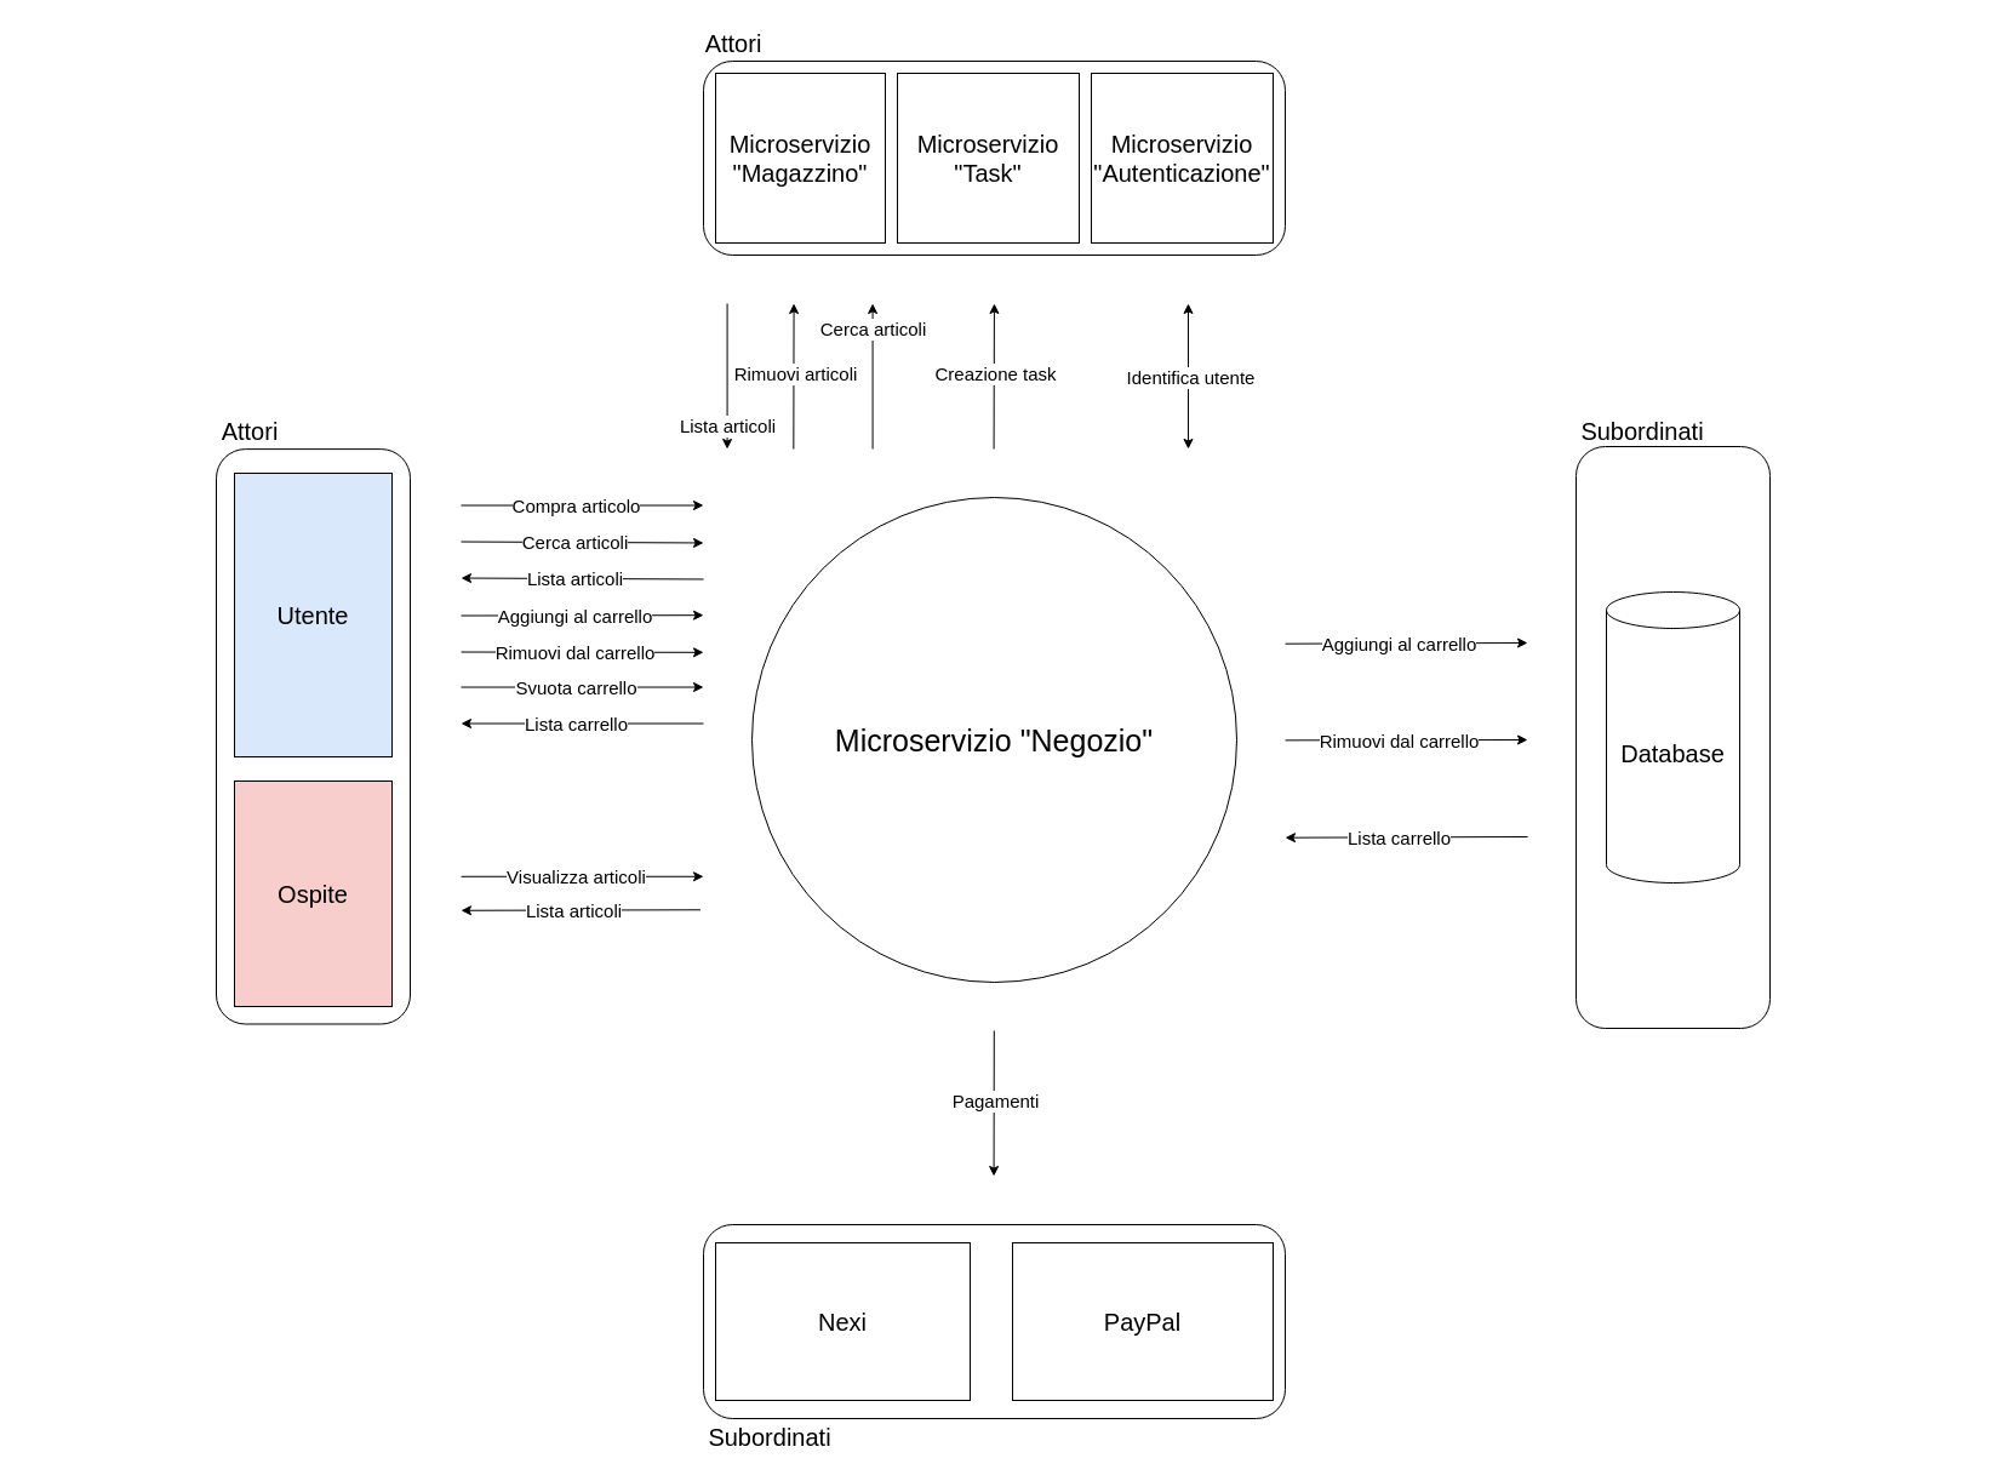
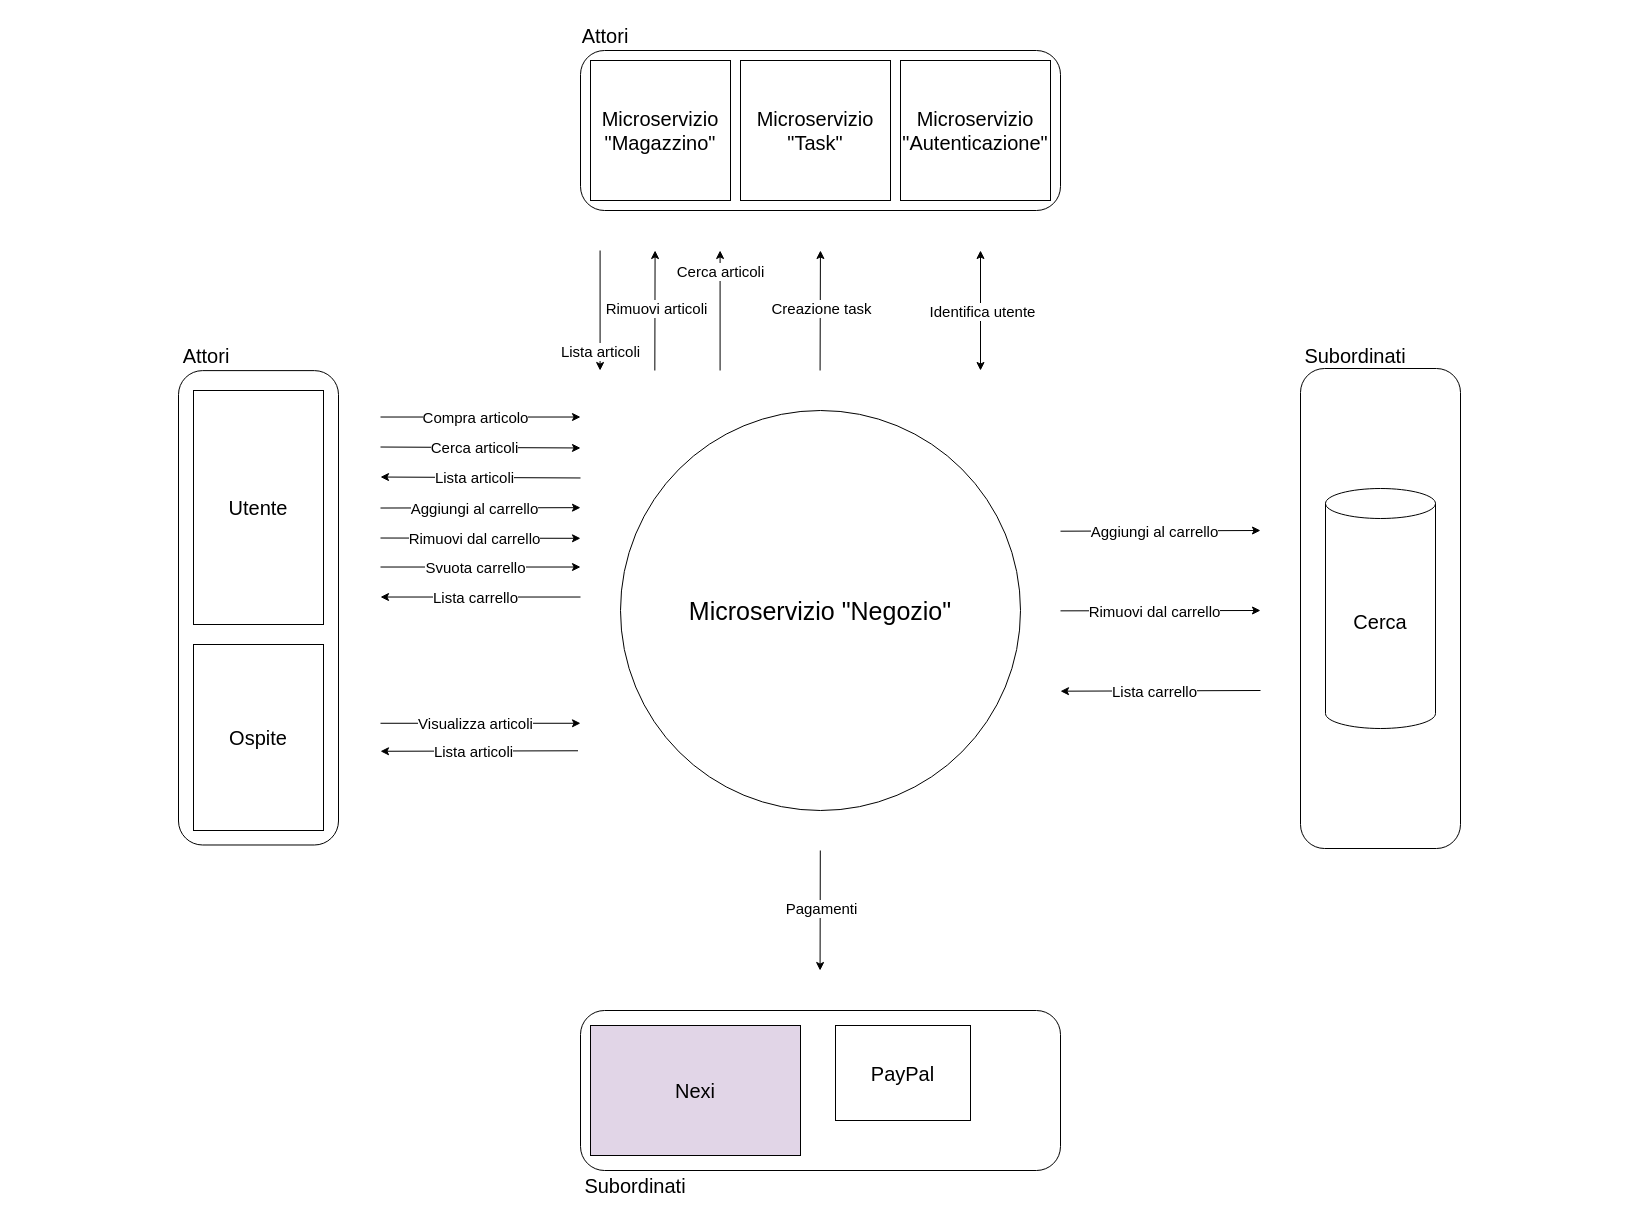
  <mxCell id="0" />
  <mxCell id="1" parent="0" />
  <mxCell id="2" value="" style="rounded=1;whiteSpace=wrap;html=1;fillColor=none;" parent="1" vertex="1"><mxGeometry x="580" y="1010" width="480" height="160" as="geometry" /></mxCell>
  <mxCell id="3" value="&lt;font style=&quot;font-size: 25px;&quot;&gt;Microservizio &quot;Negozio&quot;&lt;/font&gt;" style="ellipse;whiteSpace=wrap;html=1;" parent="1" vertex="1"><mxGeometry x="620" y="410" width="400" height="400" as="geometry" /></mxCell>
  <mxCell id="4" value="" style="rounded=1;whiteSpace=wrap;html=1;fillColor=none;" parent="1" vertex="1"><mxGeometry x="580" y="50" width="480" height="160" as="geometry" /></mxCell>
  <mxCell id="5" value="" style="rounded=1;whiteSpace=wrap;html=1;fillColor=none;rotation=-90;" parent="1" vertex="1"><mxGeometry x="20.8" y="527.3" width="474.39" height="160" as="geometry" /></mxCell>
  <mxCell id="6" value="&lt;font style=&quot;font-size: 20px;&quot;&gt;Attori&lt;/font&gt;" style="text;html=1;strokeColor=none;fillColor=none;align=center;verticalAlign=middle;whiteSpace=wrap;rounded=0;" parent="1" vertex="1"><mxGeometry x="175.5" y="340" width="60" height="30" as="geometry" /></mxCell>
- <mxCell id="7" value="&lt;font style=&quot;font-size: 20px;&quot;&gt;Utente&lt;/font&gt;" style="rounded=0;whiteSpace=wrap;html=1;fillColor=#dae8fc;" parent="1" vertex="1"><mxGeometry x="193" y="390" width="130" height="234" as="geometry" /></mxCell>
+ <mxCell id="7" value="&lt;font style=&quot;font-size: 20px;&quot;&gt;Utente&lt;/font&gt;" style="rounded=0;whiteSpace=wrap;html=1;" parent="1" vertex="1"><mxGeometry x="193" y="390" width="130" height="234" as="geometry" /></mxCell>
  <mxCell id="8" value="" style="endArrow=classic;html=1;rounded=0;" parent="1" edge="1"><mxGeometry width="50" height="50" relative="1" as="geometry"><mxPoint x="380" y="416.52" as="sourcePoint" /><mxPoint x="580" y="416.52" as="targetPoint" /></mxGeometry></mxCell>
  <mxCell id="9" value="&lt;font style=&quot;font-size: 15px;&quot;&gt;Compra articolo&lt;/font&gt;" style="edgeLabel;html=1;align=center;verticalAlign=middle;resizable=0;points=[];" parent="8" vertex="1" connectable="0"><mxGeometry x="-0.057" relative="1" as="geometry"><mxPoint as="offset" /></mxGeometry></mxCell>
  <mxCell id="10" value="" style="endArrow=classic;html=1;rounded=0;" parent="1" edge="1"><mxGeometry width="50" height="50" relative="1" as="geometry"><mxPoint x="599.58" y="250" as="sourcePoint" /><mxPoint x="599.58" y="370" as="targetPoint" /></mxGeometry></mxCell>
  <mxCell id="11" value="&lt;font style=&quot;font-size: 15px;&quot;&gt;Lista articoli&lt;/font&gt;" style="edgeLabel;html=1;align=center;verticalAlign=middle;resizable=0;points=[];" parent="10" vertex="1" connectable="0"><mxGeometry x="-0.044" y="1" relative="1" as="geometry"><mxPoint x="-1" y="43" as="offset" /></mxGeometry></mxCell>
  <mxCell id="12" value="" style="endArrow=none;html=1;rounded=0;startArrow=classic;startFill=1;endFill=0;" parent="1" edge="1"><mxGeometry width="50" height="50" relative="1" as="geometry"><mxPoint x="719.58" y="250" as="sourcePoint" /><mxPoint x="719.58" y="370" as="targetPoint" /></mxGeometry></mxCell>
  <mxCell id="13" value="&lt;font style=&quot;font-size: 15px;&quot;&gt;Cerca articoli&lt;/font&gt;" style="edgeLabel;html=1;align=center;verticalAlign=middle;resizable=0;points=[];" parent="12" vertex="1" connectable="0"><mxGeometry x="-0.044" y="1" relative="1" as="geometry"><mxPoint x="-1" y="-37" as="offset" /></mxGeometry></mxCell>
  <mxCell id="14" value="" style="endArrow=none;html=1;rounded=0;startArrow=classic;startFill=1;endFill=0;" parent="1" edge="1"><mxGeometry width="50" height="50" relative="1" as="geometry"><mxPoint x="654.58" y="250" as="sourcePoint" /><mxPoint x="654.33" y="370" as="targetPoint" /></mxGeometry></mxCell>
  <mxCell id="15" value="&lt;font style=&quot;font-size: 15px;&quot;&gt;Rimuovi articoli&lt;/font&gt;" style="edgeLabel;html=1;align=center;verticalAlign=middle;resizable=0;points=[];" parent="14" vertex="1" connectable="0"><mxGeometry x="-0.044" y="1" relative="1" as="geometry"><mxPoint as="offset" /></mxGeometry></mxCell>
- <mxCell id="16" value="&lt;font style=&quot;font-size: 20px;&quot;&gt;Nexi&lt;/font&gt;" style="rounded=0;whiteSpace=wrap;html=1;" parent="1" vertex="1"><mxGeometry x="590" y="1025" width="210" height="130" as="geometry" /></mxCell>
+ <mxCell id="16" value="&lt;font style=&quot;font-size: 20px;&quot;&gt;Nexi&lt;/font&gt;" style="rounded=0;whiteSpace=wrap;html=1;fillColor=#e1d5e7;" parent="1" vertex="1"><mxGeometry x="590" y="1025" width="210" height="130" as="geometry" /></mxCell>
  <mxCell id="17" value="" style="endArrow=classic;html=1;rounded=0;" parent="1" edge="1"><mxGeometry width="50" height="50" relative="1" as="geometry"><mxPoint x="380" y="446.52" as="sourcePoint" /><mxPoint x="580" y="447.48" as="targetPoint" /></mxGeometry></mxCell>
  <mxCell id="18" value="&lt;font style=&quot;font-size: 15px;&quot;&gt;Cerca articoli&lt;br&gt;&lt;/font&gt;" style="edgeLabel;html=1;align=center;verticalAlign=middle;resizable=0;points=[];" parent="17" vertex="1" connectable="0"><mxGeometry x="-0.057" relative="1" as="geometry"><mxPoint as="offset" /></mxGeometry></mxCell>
  <mxCell id="19" value="" style="endArrow=none;html=1;rounded=0;startArrow=classic;startFill=1;endFill=0;" parent="1" edge="1"><mxGeometry width="50" height="50" relative="1" as="geometry"><mxPoint x="380" y="476.52" as="sourcePoint" /><mxPoint x="580" y="477.48" as="targetPoint" /></mxGeometry></mxCell>
  <mxCell id="20" value="&lt;font style=&quot;font-size: 15px;&quot;&gt;Lista articoli&lt;br&gt;&lt;/font&gt;" style="edgeLabel;html=1;align=center;verticalAlign=middle;resizable=0;points=[];" parent="19" vertex="1" connectable="0"><mxGeometry x="-0.057" relative="1" as="geometry"><mxPoint as="offset" /></mxGeometry></mxCell>
- <mxCell id="21" value="&lt;font style=&quot;font-size: 20px;&quot;&gt;Ospite&lt;br&gt;&lt;/font&gt;" style="rounded=0;whiteSpace=wrap;html=1;fillColor=#f8cecc;" parent="1" vertex="1"><mxGeometry x="193" y="644" width="130" height="186" as="geometry" /></mxCell>
+ <mxCell id="21" value="&lt;font style=&quot;font-size: 20px;&quot;&gt;Ospite&lt;br&gt;&lt;/font&gt;" style="rounded=0;whiteSpace=wrap;html=1;" parent="1" vertex="1"><mxGeometry x="193" y="644" width="130" height="186" as="geometry" /></mxCell>
  <mxCell id="22" value="" style="endArrow=classic;html=1;rounded=0;" parent="1" edge="1"><mxGeometry width="50" height="50" relative="1" as="geometry"><mxPoint x="380" y="722.77" as="sourcePoint" /><mxPoint x="580" y="722.77" as="targetPoint" /></mxGeometry></mxCell>
  <mxCell id="23" value="&lt;font style=&quot;font-size: 15px;&quot;&gt;Visualizza articoli&lt;br&gt;&lt;/font&gt;" style="edgeLabel;html=1;align=center;verticalAlign=middle;resizable=0;points=[];" parent="22" vertex="1" connectable="0"><mxGeometry x="-0.057" relative="1" as="geometry"><mxPoint as="offset" /></mxGeometry></mxCell>
  <mxCell id="24" value="" style="endArrow=none;html=1;rounded=0;startArrow=classic;startFill=1;endFill=0;" parent="1" edge="1"><mxGeometry width="50" height="50" relative="1" as="geometry"><mxPoint x="380" y="750.77" as="sourcePoint" /><mxPoint x="577.5" y="750.28" as="targetPoint" /></mxGeometry></mxCell>
  <mxCell id="25" value="&lt;font style=&quot;font-size: 15px;&quot;&gt;Lista articoli&lt;br&gt;&lt;/font&gt;" style="edgeLabel;html=1;align=center;verticalAlign=middle;resizable=0;points=[];" parent="24" vertex="1" connectable="0"><mxGeometry x="-0.057" relative="1" as="geometry"><mxPoint as="offset" /></mxGeometry></mxCell>
  <mxCell id="26" value="" style="rounded=1;whiteSpace=wrap;html=1;fillColor=none;rotation=-90;" parent="1" vertex="1"><mxGeometry x="1140" y="528" width="480" height="160" as="geometry" /></mxCell>
- <mxCell id="27" value="&lt;font style=&quot;font-size: 20px;&quot;&gt;Database&lt;/font&gt;" style="shape=cylinder3;whiteSpace=wrap;html=1;boundedLbl=1;backgroundOutline=1;size=15;" parent="1" vertex="1"><mxGeometry x="1325" y="488" width="110" height="240" as="geometry" /></mxCell>
+ <mxCell id="27" value="&lt;font style=&quot;font-size: 20px;&quot;&gt;Cerca&lt;/font&gt;" style="shape=cylinder3;whiteSpace=wrap;html=1;boundedLbl=1;backgroundOutline=1;size=15;" parent="1" vertex="1"><mxGeometry x="1325" y="488" width="110" height="240" as="geometry" /></mxCell>
  <mxCell id="28" value="" style="endArrow=classic;html=1;rounded=0;" parent="1" edge="1"><mxGeometry width="50" height="50" relative="1" as="geometry"><mxPoint x="1060" y="530.69" as="sourcePoint" /><mxPoint x="1260" y="530" as="targetPoint" /></mxGeometry></mxCell>
  <mxCell id="29" value="&lt;font style=&quot;font-size: 15px;&quot;&gt;Aggiungi al carrello&lt;br&gt;&lt;/font&gt;" style="edgeLabel;html=1;align=center;verticalAlign=middle;resizable=0;points=[];" parent="28" vertex="1" connectable="0"><mxGeometry x="-0.057" relative="1" as="geometry"><mxPoint as="offset" /></mxGeometry></mxCell>
  <mxCell id="30" value="" style="endArrow=classic;html=1;rounded=0;" parent="1" edge="1"><mxGeometry width="50" height="50" relative="1" as="geometry"><mxPoint x="1060" y="610.35" as="sourcePoint" /><mxPoint x="1260" y="610" as="targetPoint" /></mxGeometry></mxCell>
  <mxCell id="31" value="&lt;font style=&quot;font-size: 15px;&quot;&gt;Rimuovi dal carrello&lt;br&gt;&lt;/font&gt;" style="edgeLabel;html=1;align=center;verticalAlign=middle;resizable=0;points=[];" parent="30" vertex="1" connectable="0"><mxGeometry x="-0.057" relative="1" as="geometry"><mxPoint as="offset" /></mxGeometry></mxCell>
  <mxCell id="32" value="" style="endArrow=none;html=1;rounded=0;startArrow=classic;startFill=1;endFill=0;" parent="1" edge="1"><mxGeometry width="50" height="50" relative="1" as="geometry"><mxPoint x="1060" y="690.69" as="sourcePoint" /><mxPoint x="1260" y="690" as="targetPoint" /></mxGeometry></mxCell>
  <mxCell id="33" value="&lt;font style=&quot;font-size: 15px;&quot;&gt;Lista carrello&lt;br&gt;&lt;/font&gt;" style="edgeLabel;html=1;align=center;verticalAlign=middle;resizable=0;points=[];" parent="32" vertex="1" connectable="0"><mxGeometry x="-0.057" relative="1" as="geometry"><mxPoint as="offset" /></mxGeometry></mxCell>
- <mxCell id="34" value="&lt;font style=&quot;font-size: 20px;&quot;&gt;PayPal&lt;/font&gt;" style="rounded=0;whiteSpace=wrap;html=1;" parent="1" vertex="1"><mxGeometry x="835" y="1025" width="215" height="130" as="geometry" /></mxCell>
+ <mxCell id="34" value="&lt;font style=&quot;font-size: 20px;&quot;&gt;PayPal&lt;/font&gt;" style="rounded=0;whiteSpace=wrap;html=1;" parent="1" vertex="1"><mxGeometry x="835" y="1025" width="135" height="95" as="geometry" /></mxCell>
  <mxCell id="35" value="" style="endArrow=classic;html=1;rounded=0;" parent="1" edge="1"><mxGeometry width="50" height="50" relative="1" as="geometry"><mxPoint x="819.81" y="850" as="sourcePoint" /><mxPoint x="819.58" y="970" as="targetPoint" /></mxGeometry></mxCell>
  <mxCell id="36" value="&lt;span style=&quot;font-size: 15px;&quot;&gt;Pagamenti&lt;/span&gt;" style="edgeLabel;html=1;align=center;verticalAlign=middle;resizable=0;points=[];" parent="35" vertex="1" connectable="0"><mxGeometry x="-0.044" y="1" relative="1" as="geometry"><mxPoint as="offset" /></mxGeometry></mxCell>
  <mxCell id="37" value="" style="endArrow=classic;html=1;rounded=0;" parent="1" edge="1"><mxGeometry width="50" height="50" relative="1" as="geometry"><mxPoint x="380" y="566.52" as="sourcePoint" /><mxPoint x="580" y="566.52" as="targetPoint" /></mxGeometry></mxCell>
  <mxCell id="38" value="&lt;font style=&quot;font-size: 15px;&quot;&gt;Svuota carrello&lt;br&gt;&lt;/font&gt;" style="edgeLabel;html=1;align=center;verticalAlign=middle;resizable=0;points=[];" parent="37" vertex="1" connectable="0"><mxGeometry x="-0.057" relative="1" as="geometry"><mxPoint as="offset" /></mxGeometry></mxCell>
  <mxCell id="39" value="" style="endArrow=classic;html=1;rounded=0;" parent="1" edge="1"><mxGeometry width="50" height="50" relative="1" as="geometry"><mxPoint x="380" y="537.52" as="sourcePoint" /><mxPoint x="580" y="537.82" as="targetPoint" /></mxGeometry></mxCell>
  <mxCell id="40" value="&lt;font style=&quot;font-size: 15px;&quot;&gt;Rimuovi dal carrello&lt;br&gt;&lt;/font&gt;" style="edgeLabel;html=1;align=center;verticalAlign=middle;resizable=0;points=[];" parent="39" vertex="1" connectable="0"><mxGeometry x="-0.057" relative="1" as="geometry"><mxPoint as="offset" /></mxGeometry></mxCell>
  <mxCell id="41" value="" style="endArrow=classic;html=1;rounded=0;" parent="1" edge="1"><mxGeometry width="50" height="50" relative="1" as="geometry"><mxPoint x="380" y="507.52" as="sourcePoint" /><mxPoint x="580" y="507.17" as="targetPoint" /></mxGeometry></mxCell>
  <mxCell id="42" value="&lt;font style=&quot;font-size: 15px;&quot;&gt;Aggiungi al carrello&lt;/font&gt;" style="edgeLabel;html=1;align=center;verticalAlign=middle;resizable=0;points=[];" parent="41" vertex="1" connectable="0"><mxGeometry x="-0.057" relative="1" as="geometry"><mxPoint as="offset" /></mxGeometry></mxCell>
  <mxCell id="43" value="&lt;font style=&quot;font-size: 20px;&quot;&gt;Microservizio &quot;Magazzino&quot;&lt;/font&gt;" style="rounded=0;whiteSpace=wrap;html=1;" parent="1" vertex="1"><mxGeometry x="590" y="60" width="140" height="140" as="geometry" /></mxCell>
  <mxCell id="44" value="&lt;span style=&quot;font-size: 20px;&quot;&gt;Microservizio &quot;Autenticazione&quot;&lt;/span&gt;" style="rounded=0;whiteSpace=wrap;html=1;" parent="1" vertex="1"><mxGeometry x="900" y="60" width="150" height="140" as="geometry" /></mxCell>
  <mxCell id="45" value="" style="endArrow=classic;html=1;rounded=0;startArrow=classic;startFill=1;endFill=1;" parent="1" edge="1"><mxGeometry width="50" height="50" relative="1" as="geometry"><mxPoint x="980" y="250" as="sourcePoint" /><mxPoint x="980" y="370" as="targetPoint" /></mxGeometry></mxCell>
  <mxCell id="46" value="&lt;span style=&quot;font-size: 15px;&quot;&gt;Identifica utente&lt;/span&gt;" style="edgeLabel;html=1;align=center;verticalAlign=middle;resizable=0;points=[];" parent="45" vertex="1" connectable="0"><mxGeometry x="-0.044" y="1" relative="1" as="geometry"><mxPoint y="3" as="offset" /></mxGeometry></mxCell>
  <mxCell id="47" value="" style="endArrow=none;html=1;rounded=0;startArrow=classic;startFill=1;endFill=0;" parent="1" edge="1"><mxGeometry width="50" height="50" relative="1" as="geometry"><mxPoint x="380" y="596.52" as="sourcePoint" /><mxPoint x="580" y="596.52" as="targetPoint" /></mxGeometry></mxCell>
  <mxCell id="48" value="&lt;font style=&quot;font-size: 15px;&quot;&gt;Lista carrello&lt;br&gt;&lt;/font&gt;" style="edgeLabel;html=1;align=center;verticalAlign=middle;resizable=0;points=[];" parent="47" vertex="1" connectable="0"><mxGeometry x="-0.057" relative="1" as="geometry"><mxPoint as="offset" /></mxGeometry></mxCell>
  <mxCell id="49" value="&lt;font style=&quot;font-size: 20px;&quot;&gt;Microservizio &quot;Task&quot;&lt;/font&gt;" style="rounded=0;whiteSpace=wrap;html=1;" parent="1" vertex="1"><mxGeometry x="740" y="60" width="150" height="140" as="geometry" /></mxCell>
  <mxCell id="50" value="" style="endArrow=none;html=1;rounded=0;startArrow=classic;startFill=1;endFill=0;" parent="1" edge="1"><mxGeometry width="50" height="50" relative="1" as="geometry"><mxPoint x="819.94" y="250" as="sourcePoint" /><mxPoint x="819.58" y="370" as="targetPoint" /></mxGeometry></mxCell>
  <mxCell id="51" value="&lt;font style=&quot;font-size: 15px;&quot;&gt;Creazione task&lt;/font&gt;" style="edgeLabel;html=1;align=center;verticalAlign=middle;resizable=0;points=[];" parent="50" vertex="1" connectable="0"><mxGeometry x="-0.044" y="1" relative="1" as="geometry"><mxPoint as="offset" /></mxGeometry></mxCell>
  <mxCell id="52" value="&lt;font style=&quot;font-size: 20px;&quot;&gt;Subordinati&lt;/font&gt;" style="text;html=1;strokeColor=none;fillColor=none;align=center;verticalAlign=middle;whiteSpace=wrap;rounded=0;" parent="1" vertex="1"><mxGeometry x="1290" y="340" width="130" height="30" as="geometry" /></mxCell>
  <mxCell id="53" value="&lt;font style=&quot;font-size: 20px;&quot;&gt;Attori&lt;/font&gt;" style="text;html=1;strokeColor=none;fillColor=none;align=center;verticalAlign=middle;whiteSpace=wrap;rounded=0;" parent="1" vertex="1"><mxGeometry x="540" y="20" width="130" height="30" as="geometry" /></mxCell>
  <mxCell id="54" value="&lt;font style=&quot;font-size: 20px;&quot;&gt;Subordinati&lt;/font&gt;" style="text;html=1;strokeColor=none;fillColor=none;align=center;verticalAlign=middle;whiteSpace=wrap;rounded=0;" parent="1" vertex="1"><mxGeometry x="570" y="1170" width="130" height="30" as="geometry" /></mxCell>
